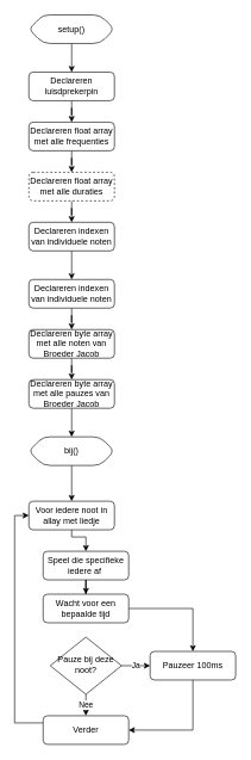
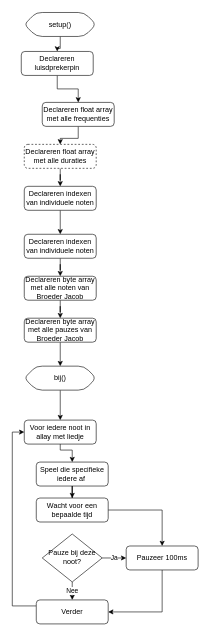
  <mxCell id="0" />
  <mxCell id="1" parent="0" />
  <mxCell id="2" value="" style="edgeStyle=orthogonalEdgeStyle;rounded=0;orthogonalLoop=1;jettySize=auto;html=1;" parent="1" source="3" target="5" edge="1"><mxGeometry relative="1" as="geometry" /></mxCell>
- <mxCell id="3" value="Declareren luisdprekerpin" style="rounded=1;whiteSpace=wrap;html=1;fontSize=12;glass=0;strokeWidth=1;shadow=0;" parent="1" vertex="1"><mxGeometry x="40" y="100" width="120" height="40" as="geometry" /></mxCell>
+ <mxCell id="3" value="Declareren luisdprekerpin" style="rounded=1;whiteSpace=wrap;html=1;fontSize=12;glass=0;strokeWidth=1;shadow=0;" parent="1" vertex="1"><mxGeometry x="35" y="85" width="120" height="40" as="geometry" /></mxCell>
  <mxCell id="4" value="" style="edgeStyle=orthogonalEdgeStyle;rounded=0;orthogonalLoop=1;jettySize=auto;html=1;" parent="1" source="5" target="7" edge="1"><mxGeometry relative="1" as="geometry" /></mxCell>
- <mxCell id="5" value="Declareren float array met alle frequenties" style="rounded=1;whiteSpace=wrap;html=1;fontSize=12;glass=0;strokeWidth=1;shadow=0;" parent="1" vertex="1"><mxGeometry x="40" y="170" width="120" height="40" as="geometry" /></mxCell>
+ <mxCell id="5" value="Declareren float array met alle frequenties" style="rounded=1;whiteSpace=wrap;html=1;fontSize=12;glass=0;strokeWidth=1;shadow=0;" parent="1" vertex="1"><mxGeometry x="70" y="170" width="120" height="40" as="geometry" /></mxCell>
  <mxCell id="6" value="" style="edgeStyle=orthogonalEdgeStyle;rounded=0;orthogonalLoop=1;jettySize=auto;html=1;" parent="1" source="7" target="9" edge="1"><mxGeometry relative="1" as="geometry" /></mxCell>
  <mxCell id="7" value="Declareren float array met alle duraties" style="rounded=1;whiteSpace=wrap;html=1;fontSize=12;glass=0;strokeWidth=1;shadow=0;dashed=1;" parent="1" vertex="1"><mxGeometry x="40" y="240" width="120" height="40" as="geometry" /></mxCell>
  <mxCell id="8" value="" style="edgeStyle=orthogonalEdgeStyle;rounded=0;orthogonalLoop=1;jettySize=auto;html=1;" parent="1" source="9" target="11" edge="1"><mxGeometry relative="1" as="geometry" /></mxCell>
  <mxCell id="9" value="Declareren indexen van individuele noten" style="rounded=1;whiteSpace=wrap;html=1;fontSize=12;glass=0;strokeWidth=1;shadow=0;" parent="1" vertex="1"><mxGeometry x="40" y="310" width="120" height="40" as="geometry" /></mxCell>
  <mxCell id="10" value="" style="edgeStyle=orthogonalEdgeStyle;rounded=0;orthogonalLoop=1;jettySize=auto;html=1;" parent="1" source="11" target="13" edge="1"><mxGeometry relative="1" as="geometry" /></mxCell>
  <mxCell id="11" value="Declareren indexen van individuele noten" style="rounded=1;whiteSpace=wrap;html=1;fontSize=12;glass=0;strokeWidth=1;shadow=0;" parent="1" vertex="1"><mxGeometry x="40" y="390" width="120" height="40" as="geometry" /></mxCell>
  <mxCell id="12" value="" style="edgeStyle=orthogonalEdgeStyle;rounded=0;orthogonalLoop=1;jettySize=auto;html=1;" parent="1" source="13" target="28" edge="1"><mxGeometry relative="1" as="geometry" /></mxCell>
  <mxCell id="13" value="Declareren byte array met alle noten van Broeder Jacob" style="rounded=1;whiteSpace=wrap;html=1;fontSize=12;glass=0;strokeWidth=1;shadow=0;" parent="1" vertex="1"><mxGeometry x="40" y="460" width="120" height="40" as="geometry" /></mxCell>
  <mxCell id="14" style="edgeStyle=orthogonalEdgeStyle;rounded=0;orthogonalLoop=1;jettySize=auto;html=1;entryX=0.5;entryY=0;entryDx=0;entryDy=0;" parent="1" source="15" target="19" edge="1"><mxGeometry relative="1" as="geometry" /></mxCell>
  <mxCell id="15" value="bij()" style="shape=hexagon;perimeter=hexagonPerimeter2;whiteSpace=wrap;html=1;fixedSize=1;rounded=1;glass=0;strokeWidth=1;shadow=0;" parent="1" vertex="1"><mxGeometry x="40" y="610" width="120" height="40" as="geometry" /></mxCell>
  <mxCell id="16" value="" style="edgeStyle=orthogonalEdgeStyle;rounded=0;orthogonalLoop=1;jettySize=auto;html=1;" parent="1" source="17" target="3" edge="1"><mxGeometry relative="1" as="geometry" /></mxCell>
  <mxCell id="17" value="setup()" style="shape=hexagon;perimeter=hexagonPerimeter2;whiteSpace=wrap;html=1;fixedSize=1;rounded=1;glass=0;strokeWidth=1;shadow=0;" parent="1" vertex="1"><mxGeometry x="40" y="20" width="120" height="40" as="geometry" /></mxCell>
  <mxCell id="18" style="edgeStyle=orthogonalEdgeStyle;rounded=0;orthogonalLoop=1;jettySize=auto;html=1;entryX=0.5;entryY=0;entryDx=0;entryDy=0;" parent="1" source="19" target="21" edge="1"><mxGeometry relative="1" as="geometry"><Array as="points"><mxPoint x="100" y="750" /><mxPoint x="120" y="750" /></Array></mxGeometry></mxCell>
  <mxCell id="19" value="Voor iedere noot in allay met liedje" style="rounded=1;whiteSpace=wrap;html=1;fontSize=12;glass=0;strokeWidth=1;shadow=0;" parent="1" vertex="1"><mxGeometry x="40" y="700" width="120" height="40" as="geometry" /></mxCell>
  <mxCell id="20" style="edgeStyle=orthogonalEdgeStyle;rounded=0;orthogonalLoop=1;jettySize=auto;html=1;" parent="1" source="21" target="23" edge="1"><mxGeometry relative="1" as="geometry" /></mxCell>
  <mxCell id="21" value="Speel die specifieke iedere af&amp;nbsp;" style="rounded=1;whiteSpace=wrap;html=1;fontSize=12;glass=0;strokeWidth=1;shadow=0;" parent="1" vertex="1"><mxGeometry x="60" y="770" width="120" height="40" as="geometry" /></mxCell>
  <mxCell id="22" style="edgeStyle=orthogonalEdgeStyle;rounded=0;orthogonalLoop=1;jettySize=auto;html=1;" parent="1" source="23" target="30" edge="1"><mxGeometry relative="1" as="geometry" /></mxCell>
  <mxCell id="23" value="Wacht voor een bepaalde tijd" style="rounded=1;whiteSpace=wrap;html=1;fontSize=12;glass=0;strokeWidth=1;shadow=0;" parent="1" vertex="1"><mxGeometry x="60" y="830" width="120" height="40" as="geometry" /></mxCell>
  <mxCell id="24" value="Ja" style="edgeStyle=orthogonalEdgeStyle;rounded=0;orthogonalLoop=1;jettySize=auto;html=1;" parent="1" source="26" target="30" edge="1"><mxGeometry relative="1" as="geometry" /></mxCell>
  <mxCell id="25" value="Nee" style="edgeStyle=orthogonalEdgeStyle;rounded=0;orthogonalLoop=1;jettySize=auto;html=1;" parent="1" source="26" edge="1"><mxGeometry relative="1" as="geometry"><mxPoint x="120" y="1000" as="targetPoint" /></mxGeometry></mxCell>
  <mxCell id="26" value="Pauze bij deze noot?" style="rhombus;whiteSpace=wrap;html=1;shadow=0;fontFamily=Helvetica;fontSize=12;align=center;strokeWidth=1;spacing=6;spacingTop=-4;" parent="1" vertex="1"><mxGeometry x="70" y="890" width="100" height="80" as="geometry" /></mxCell>
  <mxCell id="27" value="" style="edgeStyle=orthogonalEdgeStyle;rounded=0;orthogonalLoop=1;jettySize=auto;html=1;" parent="1" source="28" target="15" edge="1"><mxGeometry relative="1" as="geometry" /></mxCell>
  <mxCell id="28" value="Declareren byte array met alle pauzes van Broeder Jacob" style="rounded=1;whiteSpace=wrap;html=1;fontSize=12;glass=0;strokeWidth=1;shadow=0;" parent="1" vertex="1"><mxGeometry x="40" y="530" width="120" height="40" as="geometry" /></mxCell>
  <mxCell id="29" style="edgeStyle=orthogonalEdgeStyle;rounded=0;orthogonalLoop=1;jettySize=auto;html=1;entryX=1;entryY=0.5;entryDx=0;entryDy=0;" parent="1" source="30" target="32" edge="1"><mxGeometry relative="1" as="geometry"><Array as="points"><mxPoint x="270" y="1020" /></Array></mxGeometry></mxCell>
  <mxCell id="30" value="Pauzeer 100ms" style="rounded=1;whiteSpace=wrap;html=1;fontSize=12;glass=0;strokeWidth=1;shadow=0;" parent="1" vertex="1"><mxGeometry x="210" y="910" width="120" height="40" as="geometry" /></mxCell>
  <mxCell id="31" style="edgeStyle=orthogonalEdgeStyle;rounded=0;orthogonalLoop=1;jettySize=auto;html=1;entryX=0;entryY=0.5;entryDx=0;entryDy=0;" parent="1" source="32" target="19" edge="1"><mxGeometry relative="1" as="geometry"><Array as="points"><mxPoint x="20" y="1010" /><mxPoint x="20" y="720" /></Array></mxGeometry></mxCell>
  <mxCell id="32" value="Verder" style="rounded=1;whiteSpace=wrap;html=1;fontSize=12;glass=0;strokeWidth=1;shadow=0;" parent="1" vertex="1"><mxGeometry x="60" y="1000" width="120" height="40" as="geometry" /></mxCell>
